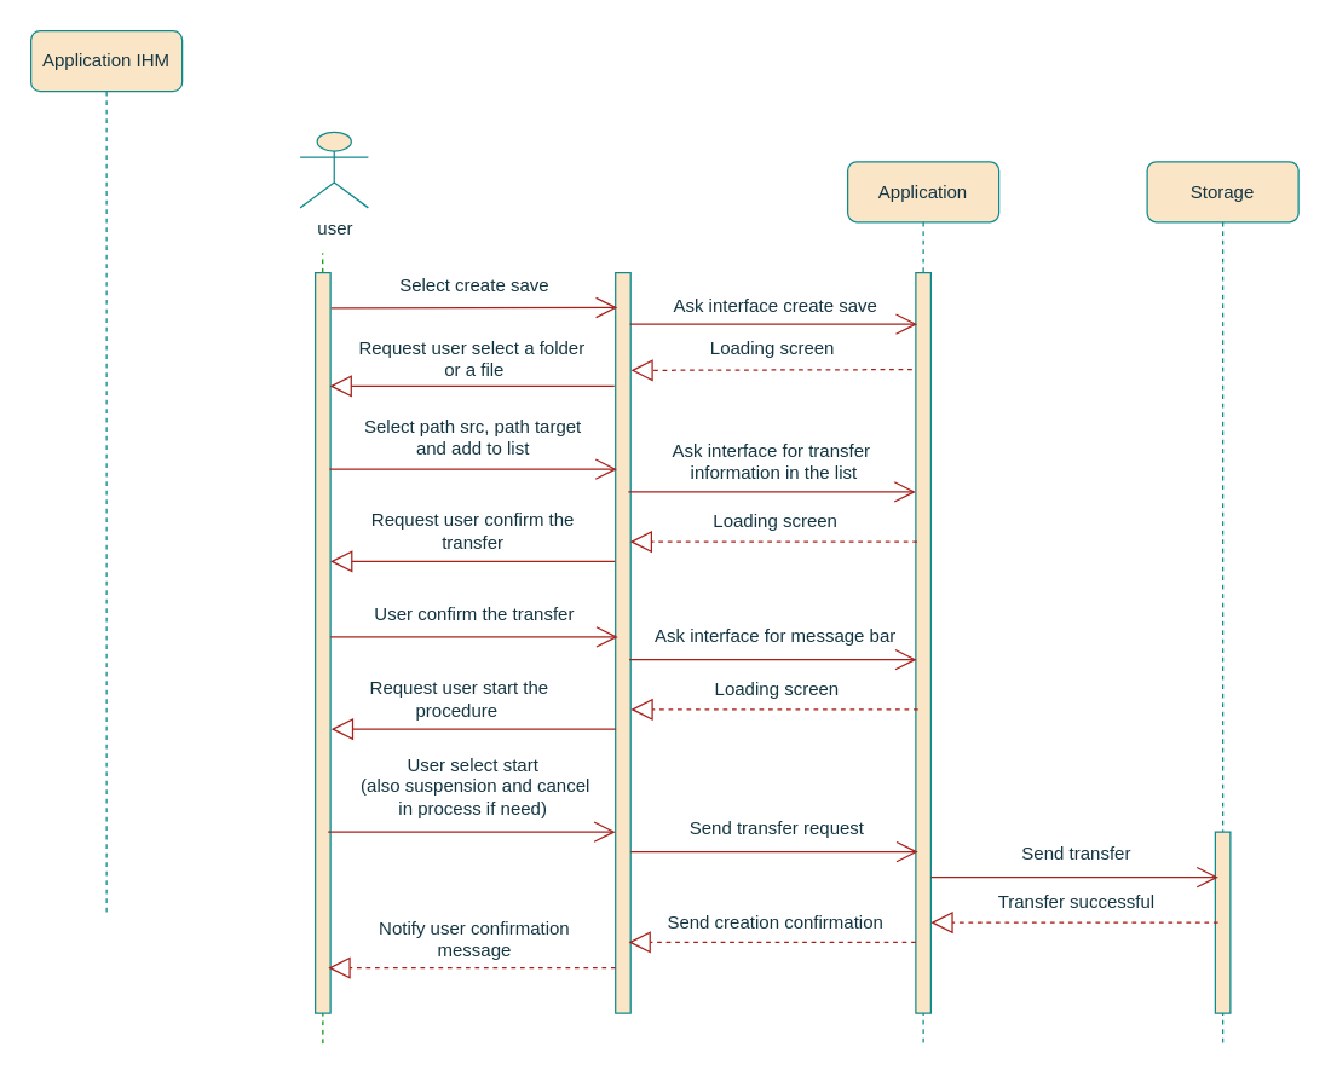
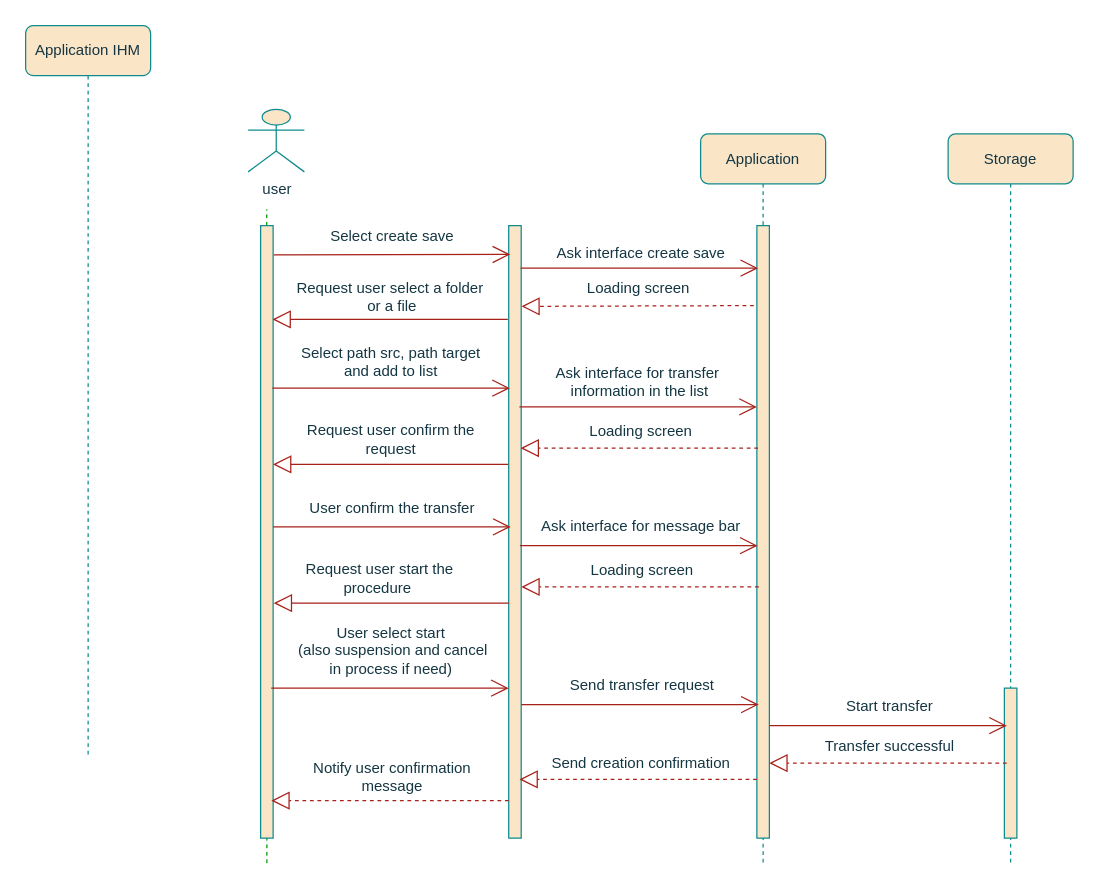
  <mxCell id="0" />
  <mxCell id="1" parent="0" />
  <mxCell id="2" value="&lt;span style=&quot;&quot;&gt;Application IHM&lt;/span&gt;" style="shape=umlLifeline;perimeter=lifelinePerimeter;whiteSpace=wrap;html=1;container=0;collapsible=0;recursiveResize=0;outlineConnect=0;rounded=1;fillColor=#FAE5C7;strokeColor=#0F8B8D;fontColor=#143642;" vertex="1" parent="1"><mxGeometry x="20" y="20" width="100" height="583.5" as="geometry" /></mxCell>
  <mxCell id="3" value="user" style="shape=umlActor;verticalLabelPosition=bottom;verticalAlign=top;html=1;rounded=1;fillColor=#FAE5C7;strokeColor=#0F8B8D;fontColor=#143642;" vertex="1" parent="1"><mxGeometry x="198" y="87" width="45" height="50" as="geometry" /></mxCell>
  <mxCell id="4" value="&lt;span style=&quot;&quot;&gt;Application&lt;/span&gt;" style="shape=umlLifeline;perimeter=lifelinePerimeter;whiteSpace=wrap;html=1;container=0;collapsible=0;recursiveResize=0;outlineConnect=0;rounded=1;fillColor=#FAE5C7;strokeColor=#0F8B8D;fontColor=#143642;" vertex="1" parent="1"><mxGeometry x="560" y="106.5" width="100" height="583.5" as="geometry" /></mxCell>
  <mxCell id="5" value="&lt;span style=&quot;&quot;&gt;Storage&lt;/span&gt;" style="shape=umlLifeline;perimeter=lifelinePerimeter;whiteSpace=wrap;html=1;container=0;collapsible=0;recursiveResize=0;outlineConnect=0;rounded=1;fillColor=#FAE5C7;strokeColor=#0F8B8D;fontColor=#143642;" vertex="1" parent="1"><mxGeometry x="758" y="106.5" width="100" height="583.5" as="geometry" /></mxCell>
  <mxCell id="6" value="" style="endArrow=none;dashed=1;html=1;rounded=1;labelBackgroundColor=#DAD2D8;strokeColor=#009900;fontColor=#143642;fillColor=#d5e8d4;" edge="1" parent="1"><mxGeometry width="50" height="50" relative="1" as="geometry"><mxPoint x="213" y="690" as="sourcePoint" /><mxPoint x="212.865" y="167" as="targetPoint" /></mxGeometry></mxCell>
  <mxCell id="7" value="" style="html=1;points=[];perimeter=orthogonalPerimeter;rounded=0;glass=0;labelBackgroundColor=none;fillStyle=auto;fillColor=#FAE5C7;strokeColor=#0F8B8D;fontColor=#143642;" vertex="1" parent="1"><mxGeometry x="208" y="180" width="10" height="490" as="geometry" /></mxCell>
  <mxCell id="8" value="" style="html=1;points=[];perimeter=orthogonalPerimeter;rounded=0;glass=0;labelBackgroundColor=none;fillStyle=auto;fillColor=#FAE5C7;strokeColor=#0F8B8D;fontColor=#143642;" vertex="1" parent="1"><mxGeometry x="406.46" y="180" width="10" height="490" as="geometry" /></mxCell>
  <mxCell id="9" value="" style="html=1;points=[];perimeter=orthogonalPerimeter;rounded=0;glass=0;labelBackgroundColor=none;fillStyle=auto;fillColor=#FAE5C7;strokeColor=#0F8B8D;fontColor=#143642;" vertex="1" parent="1"><mxGeometry x="605" y="180" width="10" height="490" as="geometry" /></mxCell>
  <mxCell id="10" value="" style="html=1;points=[];perimeter=orthogonalPerimeter;rounded=0;glass=0;labelBackgroundColor=none;fillStyle=auto;fillColor=#FAE5C7;strokeColor=#0F8B8D;fontColor=#143642;" vertex="1" parent="1"><mxGeometry x="803" y="550" width="10" height="120" as="geometry" /></mxCell>
  <mxCell id="11" value="Select create save" style="text;html=1;align=center;verticalAlign=middle;resizable=0;points=[];autosize=1;strokeColor=none;fillColor=none;rounded=1;fontColor=#143642;" vertex="1" parent="1"><mxGeometry x="253.09" y="174" width="120" height="30" as="geometry" /></mxCell>
  <mxCell id="12" value="" style="endArrow=open;endFill=1;endSize=12;html=1;rounded=1;entryX=0.071;entryY=0.165;entryDx=0;entryDy=0;entryPerimeter=0;labelBackgroundColor=#DAD2D8;strokeColor=#A8201A;fontColor=#143642;" edge="1" parent="1"><mxGeometry width="160" relative="1" as="geometry"><mxPoint x="218.5" y="203.43" as="sourcePoint" /><mxPoint x="407.67" y="203.05" as="targetPoint" /></mxGeometry></mxCell>
  <mxCell id="13" value="Ask interface create save" style="text;html=1;align=center;verticalAlign=middle;resizable=0;points=[];autosize=1;strokeColor=none;fillColor=none;rounded=1;fontColor=#143642;" vertex="1" parent="1"><mxGeometry x="432" y="187" width="160" height="30" as="geometry" /></mxCell>
  <mxCell id="14" value="" style="endArrow=open;endFill=1;endSize=12;html=1;rounded=1;labelBackgroundColor=#DAD2D8;strokeColor=#A8201A;fontColor=#143642;" edge="1" parent="1"><mxGeometry width="160" relative="1" as="geometry"><mxPoint x="416" y="214" as="sourcePoint" /><mxPoint x="606" y="214" as="targetPoint" /></mxGeometry></mxCell>
  <mxCell id="15" value="Select path src, path target&lt;br&gt;and add to list" style="text;html=1;align=center;verticalAlign=middle;resizable=0;points=[];autosize=1;strokeColor=none;fillColor=none;rounded=1;fontColor=#143642;" vertex="1" parent="1"><mxGeometry x="227.41" y="269" width="170" height="40" as="geometry" /></mxCell>
  <mxCell id="16" value="" style="endArrow=open;endFill=1;endSize=12;html=1;rounded=1;labelBackgroundColor=#DAD2D8;strokeColor=#A8201A;fontColor=#143642;" edge="1" parent="1"><mxGeometry x="326.46" y="86.5" width="160" relative="1" as="geometry"><mxPoint x="217.42" y="310" as="sourcePoint" /><mxPoint x="407.42" y="310" as="targetPoint" /></mxGeometry></mxCell>
  <mxCell id="17" value="Ask interface for transfer&amp;nbsp;&lt;br&gt;information in the list" style="text;html=1;align=center;verticalAlign=middle;resizable=0;points=[];autosize=1;strokeColor=none;fillColor=none;rounded=1;fontColor=#143642;" vertex="1" parent="1"><mxGeometry x="431.36" y="285" width="160" height="40" as="geometry" /></mxCell>
  <mxCell id="18" value="" style="endArrow=open;endFill=1;endSize=12;html=1;rounded=1;labelBackgroundColor=#DAD2D8;strokeColor=#A8201A;fontColor=#143642;" edge="1" parent="1"><mxGeometry width="160" relative="1" as="geometry"><mxPoint x="415" y="325" as="sourcePoint" /><mxPoint x="605" y="325" as="targetPoint" /></mxGeometry></mxCell>
  <mxCell id="19" value="Loading screen" style="text;html=1;align=center;verticalAlign=middle;resizable=0;points=[];autosize=1;strokeColor=none;fillColor=none;rounded=1;fontColor=#143642;" vertex="1" parent="1"><mxGeometry x="457.42" y="330" width="110" height="30" as="geometry" /></mxCell>
  <mxCell id="20" value="" style="endArrow=block;dashed=1;endFill=0;endSize=12;html=1;rounded=1;labelBackgroundColor=#DAD2D8;strokeColor=#A8201A;fontColor=#143642;" edge="1" parent="1"><mxGeometry width="160" relative="1" as="geometry"><mxPoint x="605.92" y="358" as="sourcePoint" /><mxPoint x="416.087" y="358" as="targetPoint" /></mxGeometry></mxCell>
  <mxCell id="21" value="Loading screen" style="text;html=1;align=center;verticalAlign=middle;resizable=0;points=[];autosize=1;strokeColor=none;fillColor=none;rounded=1;fontColor=#143642;" vertex="1" parent="1"><mxGeometry x="454.77" y="215" width="110" height="30" as="geometry" /></mxCell>
  <mxCell id="22" value="" style="endArrow=block;dashed=1;endFill=0;endSize=12;html=1;rounded=1;exitX=-0.211;exitY=0.186;exitDx=0;exitDy=0;exitPerimeter=0;labelBackgroundColor=#DAD2D8;strokeColor=#A8201A;fontColor=#143642;" edge="1" parent="1"><mxGeometry width="160" relative="1" as="geometry"><mxPoint x="602.55" y="243.998" as="sourcePoint" /><mxPoint x="416.66" y="244.59" as="targetPoint" /></mxGeometry></mxCell>
  <mxCell id="23" value="Request user select a folder&amp;nbsp;&lt;br&gt;or a file" style="text;html=1;align=center;verticalAlign=middle;resizable=0;points=[];autosize=1;strokeColor=none;fillColor=none;rounded=1;fontColor=#143642;" vertex="1" parent="1"><mxGeometry x="222.6" y="217" width="180" height="40" as="geometry" /></mxCell>
  <mxCell id="24" value="" style="endArrow=block;endFill=0;endSize=12;html=1;rounded=1;labelBackgroundColor=#DAD2D8;strokeColor=#A8201A;fontColor=#143642;" edge="1" parent="1"><mxGeometry width="160" relative="1" as="geometry"><mxPoint x="405.77" y="255" as="sourcePoint" /><mxPoint x="217.597" y="255" as="targetPoint" /></mxGeometry></mxCell>
- <mxCell id="25" value="Request user confirm the &lt;br&gt;transfer" style="text;html=1;align=center;verticalAlign=middle;resizable=0;points=[];autosize=1;strokeColor=none;fillColor=none;rounded=1;fontColor=#143642;" vertex="1" parent="1"><mxGeometry x="232.41" y="331" width="160" height="40" as="geometry" /></mxCell>
+ <mxCell id="25" value="Request user confirm the &lt;br&gt;request" style="text;html=1;align=center;verticalAlign=middle;resizable=0;points=[];autosize=1;strokeColor=none;fillColor=none;rounded=1;fontColor=#143642;" vertex="1" parent="1"><mxGeometry x="232.41" y="331" width="160" height="40" as="geometry" /></mxCell>
  <mxCell id="26" value="" style="endArrow=block;endFill=0;endSize=12;html=1;rounded=1;labelBackgroundColor=#DAD2D8;strokeColor=#A8201A;fontColor=#143642;" edge="1" parent="1"><mxGeometry width="160" relative="1" as="geometry"><mxPoint x="406.17" y="371" as="sourcePoint" /><mxPoint x="217.997" y="371" as="targetPoint" /></mxGeometry></mxCell>
  <mxCell id="27" value="User confirm the transfer" style="text;html=1;align=center;verticalAlign=middle;resizable=0;points=[];autosize=1;strokeColor=none;fillColor=none;rounded=1;fontColor=#143642;" vertex="1" parent="1"><mxGeometry x="232.99" y="391" width="160" height="30" as="geometry" /></mxCell>
  <mxCell id="28" value="" style="endArrow=open;endFill=1;endSize=12;html=1;rounded=1;labelBackgroundColor=#DAD2D8;strokeColor=#A8201A;fontColor=#143642;" edge="1" parent="1"><mxGeometry x="326.46" y="86.5" width="160" relative="1" as="geometry"><mxPoint x="218" y="421" as="sourcePoint" /><mxPoint x="408" y="421" as="targetPoint" /></mxGeometry></mxCell>
  <mxCell id="29" value="Ask interface for message bar" style="text;html=1;align=center;verticalAlign=middle;resizable=0;points=[];autosize=1;strokeColor=none;fillColor=none;rounded=1;fontColor=#143642;" vertex="1" parent="1"><mxGeometry x="421.94" y="406" width="180" height="30" as="geometry" /></mxCell>
  <mxCell id="30" value="" style="endArrow=open;endFill=1;endSize=12;html=1;rounded=1;labelBackgroundColor=#DAD2D8;strokeColor=#A8201A;fontColor=#143642;" edge="1" parent="1"><mxGeometry width="160" relative="1" as="geometry"><mxPoint x="415.58" y="436" as="sourcePoint" /><mxPoint x="605.58" y="436" as="targetPoint" /></mxGeometry></mxCell>
  <mxCell id="31" value="Loading screen" style="text;html=1;align=center;verticalAlign=middle;resizable=0;points=[];autosize=1;strokeColor=none;fillColor=none;rounded=1;fontColor=#143642;" vertex="1" parent="1"><mxGeometry x="458" y="441" width="110" height="30" as="geometry" /></mxCell>
  <mxCell id="32" value="" style="endArrow=block;dashed=1;endFill=0;endSize=12;html=1;rounded=1;labelBackgroundColor=#DAD2D8;strokeColor=#A8201A;fontColor=#143642;" edge="1" parent="1"><mxGeometry width="160" relative="1" as="geometry"><mxPoint x="606.5" y="469" as="sourcePoint" /><mxPoint x="416.667" y="469" as="targetPoint" /></mxGeometry></mxCell>
  <mxCell id="33" value="Request user start the &lt;br&gt;procedure&amp;nbsp;" style="text;html=1;align=center;verticalAlign=middle;resizable=0;points=[];autosize=1;strokeColor=none;fillColor=none;rounded=1;fontColor=#143642;" vertex="1" parent="1"><mxGeometry x="232.99" y="442" width="140" height="40" as="geometry" /></mxCell>
  <mxCell id="34" value="" style="endArrow=block;endFill=0;endSize=12;html=1;rounded=1;labelBackgroundColor=#DAD2D8;strokeColor=#A8201A;fontColor=#143642;" edge="1" parent="1"><mxGeometry width="160" relative="1" as="geometry"><mxPoint x="406.75" y="482" as="sourcePoint" /><mxPoint x="218.577" y="482" as="targetPoint" /></mxGeometry></mxCell>
  <mxCell id="35" value="User select start&lt;br&gt;&amp;nbsp;(also suspension and cancel &lt;br&gt;in process if need)" style="text;html=1;align=center;verticalAlign=middle;resizable=0;points=[];autosize=1;strokeColor=none;fillColor=none;rounded=1;fontColor=#143642;" vertex="1" parent="1"><mxGeometry x="222.41" y="490" width="180" height="60" as="geometry" /></mxCell>
  <mxCell id="36" value="" style="endArrow=open;endFill=1;endSize=12;html=1;rounded=1;labelBackgroundColor=#DAD2D8;strokeColor=#A8201A;fontColor=#143642;" edge="1" parent="1"><mxGeometry x="326.46" y="86.5" width="160" relative="1" as="geometry"><mxPoint x="216.46" y="550" as="sourcePoint" /><mxPoint x="406.46" y="550" as="targetPoint" /></mxGeometry></mxCell>
  <mxCell id="37" value="Send transfer request" style="text;html=1;align=center;verticalAlign=middle;resizable=0;points=[];autosize=1;strokeColor=none;fillColor=none;rounded=1;fontColor=#143642;" vertex="1" parent="1"><mxGeometry x="442.82" y="533.17" width="140" height="30" as="geometry" /></mxCell>
  <mxCell id="38" value="" style="endArrow=open;endFill=1;endSize=12;html=1;rounded=1;labelBackgroundColor=#DAD2D8;strokeColor=#A8201A;fontColor=#143642;" edge="1" parent="1"><mxGeometry width="160" relative="1" as="geometry"><mxPoint x="416.46" y="563.17" as="sourcePoint" /><mxPoint x="606.46" y="563.17" as="targetPoint" /></mxGeometry></mxCell>
- <mxCell id="39" value="Send transfer" style="text;html=1;align=center;verticalAlign=middle;resizable=0;points=[];autosize=1;strokeColor=none;fillColor=none;rounded=1;fontColor=#143642;" vertex="1" parent="1"><mxGeometry x="666.36" y="550" width="90" height="30" as="geometry" /></mxCell>
+ <mxCell id="39" value="Start transfer" style="text;html=1;align=center;verticalAlign=middle;resizable=0;points=[];autosize=1;strokeColor=none;fillColor=none;rounded=1;fontColor=#143642;" vertex="1" parent="1"><mxGeometry x="666.36" y="550" width="90" height="30" as="geometry" /></mxCell>
  <mxCell id="40" value="" style="endArrow=open;endFill=1;endSize=12;html=1;rounded=1;labelBackgroundColor=#DAD2D8;strokeColor=#A8201A;fontColor=#143642;" edge="1" parent="1"><mxGeometry width="160" relative="1" as="geometry"><mxPoint x="615" y="580" as="sourcePoint" /><mxPoint x="805" y="580" as="targetPoint" /></mxGeometry></mxCell>
  <mxCell id="41" value="Transfer successful" style="text;html=1;align=center;verticalAlign=middle;resizable=0;points=[];autosize=1;strokeColor=none;fillColor=none;rounded=1;fontColor=#143642;" vertex="1" parent="1"><mxGeometry x="646.33" y="582" width="130" height="30" as="geometry" /></mxCell>
  <mxCell id="42" value="" style="endArrow=block;dashed=1;endFill=0;endSize=12;html=1;rounded=1;labelBackgroundColor=#DAD2D8;strokeColor=#A8201A;fontColor=#143642;" edge="1" parent="1"><mxGeometry width="160" relative="1" as="geometry"><mxPoint x="804.83" y="610" as="sourcePoint" /><mxPoint x="614.997" y="610" as="targetPoint" /></mxGeometry></mxCell>
  <mxCell id="43" value="Send creation confirmation" style="text;html=1;align=center;verticalAlign=middle;resizable=0;points=[];autosize=1;strokeColor=none;fillColor=none;rounded=1;fontColor=#143642;" vertex="1" parent="1"><mxGeometry x="426.5" y="595" width="170" height="30" as="geometry" /></mxCell>
  <mxCell id="44" value="" style="endArrow=block;dashed=1;endFill=0;endSize=12;html=1;rounded=1;labelBackgroundColor=#DAD2D8;strokeColor=#A8201A;fontColor=#143642;" edge="1" parent="1"><mxGeometry width="160" relative="1" as="geometry"><mxPoint x="605" y="623" as="sourcePoint" /><mxPoint x="415.167" y="623" as="targetPoint" /></mxGeometry></mxCell>
  <mxCell id="45" value="Notify user confirmation&lt;br&gt;message" style="text;html=1;align=center;verticalAlign=middle;resizable=0;points=[];autosize=1;strokeColor=none;fillColor=none;rounded=1;fontColor=#143642;" vertex="1" parent="1"><mxGeometry x="237.96" y="601" width="150" height="40" as="geometry" /></mxCell>
  <mxCell id="46" value="" style="endArrow=block;dashed=1;endFill=0;endSize=12;html=1;rounded=1;labelBackgroundColor=#DAD2D8;strokeColor=#A8201A;fontColor=#143642;" edge="1" parent="1"><mxGeometry width="160" relative="1" as="geometry"><mxPoint x="406.46" y="640" as="sourcePoint" /><mxPoint x="216.627" y="640" as="targetPoint" /></mxGeometry></mxCell>
